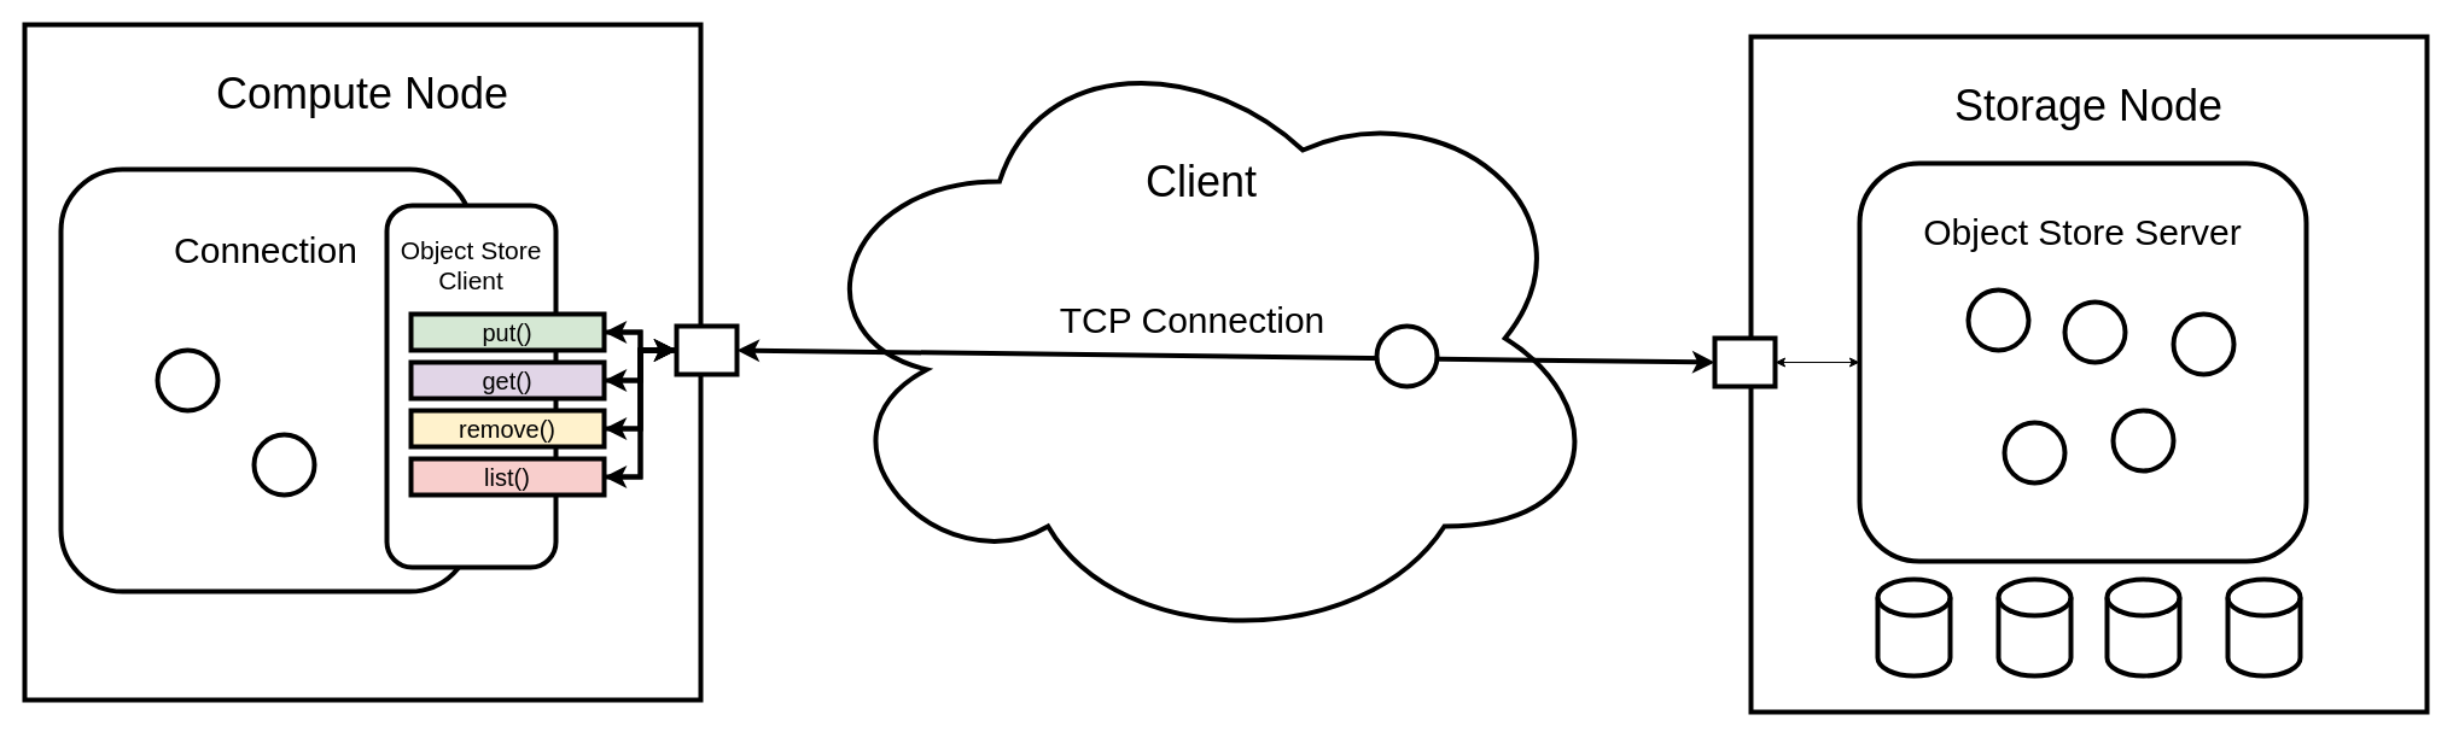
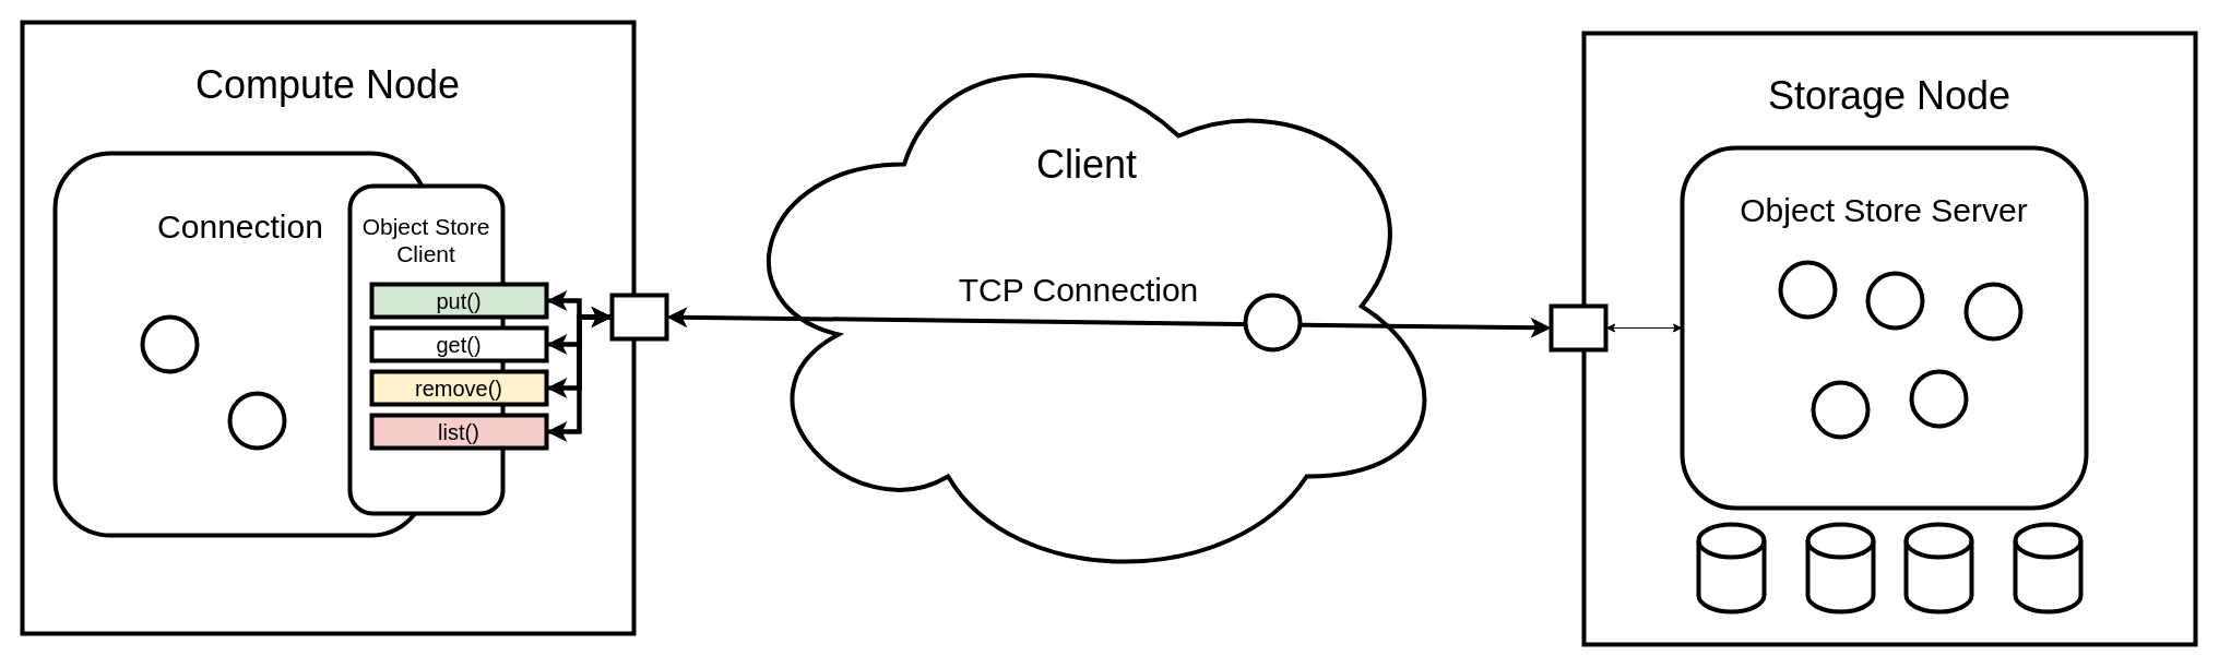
  <mxCell id="0" />
  <mxCell id="1" parent="0" />
  <mxCell id="2" value="&lt;font style=&quot;font-size: 36px&quot;&gt;Client&lt;br&gt;&lt;br&gt;&lt;br&gt;&lt;br&gt;&lt;br&gt;&lt;br&gt;&lt;br&gt;&lt;/font&gt;" style="ellipse;shape=cloud;whiteSpace=wrap;html=1;strokeWidth=4;" parent="1" vertex="1"><mxGeometry x="660" y="20" width="670" height="520" as="geometry" /></mxCell>
  <mxCell id="3" value="&lt;font&gt;&lt;font style=&quot;font-size: 36px&quot;&gt;Compute Node&lt;br&gt;&lt;br&gt;&lt;br&gt;&lt;br&gt;&lt;br&gt;&lt;br&gt;&lt;br&gt;&lt;br&gt;&lt;br&gt;&lt;br&gt;&lt;br&gt;&lt;/font&gt;&lt;br&gt;&lt;/font&gt;" style="rounded=0;whiteSpace=wrap;html=1;strokeWidth=4;" parent="1" vertex="1"><mxGeometry x="20" y="20" width="560" height="560" as="geometry" /></mxCell>
  <mxCell id="4" value="&lt;font style=&quot;font-size: 30px&quot;&gt;Connection&lt;br&gt;&lt;br&gt;&lt;br&gt;&lt;br&gt;&lt;br&gt;&lt;br&gt;&lt;br&gt;&lt;/font&gt;" style="rounded=1;whiteSpace=wrap;html=1;strokeWidth=4;" parent="1" vertex="1"><mxGeometry x="50" y="140" width="340" height="350" as="geometry" /></mxCell>
  <mxCell id="5" value="&lt;font style=&quot;font-size: 21px&quot;&gt;Object Store Client&lt;br&gt;&lt;br&gt;&lt;br&gt;&lt;br&gt;&lt;br&gt;&lt;br&gt;&lt;br&gt;&lt;br&gt;&lt;br&gt;&lt;/font&gt;" style="rounded=1;whiteSpace=wrap;html=1;strokeWidth=4;" parent="1" vertex="1"><mxGeometry x="320" y="170" width="140" height="300" as="geometry" /></mxCell>
  <mxCell id="6" style="edgeStyle=orthogonalEdgeStyle;rounded=0;orthogonalLoop=1;jettySize=auto;html=1;exitX=1;exitY=0.5;exitDx=0;exitDy=0;entryX=0;entryY=0.5;entryDx=0;entryDy=0;strokeWidth=4;" parent="1" source="7" target="27" edge="1"><mxGeometry relative="1" as="geometry" /></mxCell>
  <mxCell id="7" value="&lt;font style=&quot;font-size: 20px&quot;&gt;put()&lt;/font&gt;" style="rounded=0;whiteSpace=wrap;html=1;strokeWidth=4;fillColor=#d5e8d4;" parent="1" vertex="1"><mxGeometry x="340" y="260" width="160" height="30" as="geometry" /></mxCell>
  <mxCell id="8" style="edgeStyle=orthogonalEdgeStyle;rounded=0;orthogonalLoop=1;jettySize=auto;html=1;exitX=1;exitY=0.5;exitDx=0;exitDy=0;strokeWidth=4;" parent="1" source="9" edge="1"><mxGeometry relative="1" as="geometry"><mxPoint x="560" y="290" as="targetPoint" /><Array as="points"><mxPoint x="530" y="315" /><mxPoint x="530" y="290" /></Array></mxGeometry></mxCell>
- <mxCell id="9" value="&lt;font style=&quot;font-size: 20px&quot;&gt;get()&lt;/font&gt;" style="rounded=0;whiteSpace=wrap;html=1;strokeWidth=4;fillColor=#e1d5e7;" parent="1" vertex="1"><mxGeometry x="340" y="300" width="160" height="30" as="geometry" /></mxCell>
+ <mxCell id="9" value="&lt;font style=&quot;font-size: 20px&quot;&gt;get()&lt;/font&gt;" style="rounded=0;whiteSpace=wrap;html=1;strokeWidth=4;" parent="1" vertex="1"><mxGeometry x="340" y="300" width="160" height="30" as="geometry" /></mxCell>
  <mxCell id="10" style="edgeStyle=orthogonalEdgeStyle;rounded=0;orthogonalLoop=1;jettySize=auto;html=1;exitX=1;exitY=0.5;exitDx=0;exitDy=0;entryX=0;entryY=0.5;entryDx=0;entryDy=0;strokeWidth=4;" parent="1" source="11" target="27" edge="1"><mxGeometry relative="1" as="geometry" /></mxCell>
  <mxCell id="11" value="&lt;font style=&quot;font-size: 20px&quot;&gt;remove()&lt;/font&gt;" style="rounded=0;whiteSpace=wrap;html=1;strokeWidth=4;fillColor=#fff2cc;" parent="1" vertex="1"><mxGeometry x="340" y="340" width="160" height="30" as="geometry" /></mxCell>
  <mxCell id="12" style="edgeStyle=orthogonalEdgeStyle;rounded=0;orthogonalLoop=1;jettySize=auto;html=1;exitX=1;exitY=0.5;exitDx=0;exitDy=0;entryX=0;entryY=0.5;entryDx=0;entryDy=0;strokeWidth=4;" parent="1" source="13" target="27" edge="1"><mxGeometry relative="1" as="geometry" /></mxCell>
  <mxCell id="13" value="&lt;font style=&quot;font-size: 20px&quot;&gt;list()&lt;/font&gt;" style="rounded=0;whiteSpace=wrap;html=1;strokeWidth=4;fillColor=#f8cecc;" parent="1" vertex="1"><mxGeometry x="340" y="380" width="160" height="30" as="geometry" /></mxCell>
  <mxCell id="14" value="&lt;font&gt;&lt;font style=&quot;font-size: 36px&quot;&gt;Storage Node&lt;br&gt;&lt;br&gt;&lt;br&gt;&lt;br&gt;&lt;br&gt;&lt;br&gt;&lt;br&gt;&lt;br&gt;&lt;br&gt;&lt;br&gt;&lt;br&gt;&lt;/font&gt;&lt;br&gt;&lt;/font&gt;" style="rounded=0;whiteSpace=wrap;html=1;strokeWidth=4;" parent="1" vertex="1"><mxGeometry x="1450" y="30" width="560" height="560" as="geometry" /></mxCell>
  <mxCell id="15" value="&lt;font style=&quot;font-size: 30px&quot;&gt;Object Store Server&lt;br&gt;&lt;br&gt;&lt;br&gt;&lt;br&gt;&lt;br&gt;&lt;br&gt;&lt;br&gt;&lt;/font&gt;" style="rounded=1;whiteSpace=wrap;html=1;strokeWidth=4;" parent="1" vertex="1"><mxGeometry x="1540" y="135" width="370" height="330" as="geometry" /></mxCell>
  <mxCell id="16" value="" style="ellipse;whiteSpace=wrap;html=1;aspect=fixed;strokeWidth=4;" parent="1" vertex="1"><mxGeometry x="1750" y="340" width="50" height="50" as="geometry" /></mxCell>
  <mxCell id="17" value="" style="ellipse;whiteSpace=wrap;html=1;aspect=fixed;strokeWidth=4;" parent="1" vertex="1"><mxGeometry x="1710" y="250" width="50" height="50" as="geometry" /></mxCell>
  <mxCell id="18" value="" style="ellipse;whiteSpace=wrap;html=1;aspect=fixed;strokeWidth=4;" parent="1" vertex="1"><mxGeometry x="1800" y="260" width="50" height="50" as="geometry" /></mxCell>
  <mxCell id="19" value="" style="shape=cylinder3;whiteSpace=wrap;html=1;boundedLbl=1;backgroundOutline=1;size=15;strokeWidth=4;" parent="1" vertex="1"><mxGeometry x="1555" y="480" width="60" height="80" as="geometry" /></mxCell>
  <mxCell id="20" value="" style="shape=cylinder3;whiteSpace=wrap;html=1;boundedLbl=1;backgroundOutline=1;size=15;strokeWidth=4;" parent="1" vertex="1"><mxGeometry x="1745" y="480" width="60" height="80" as="geometry" /></mxCell>
  <mxCell id="21" value="" style="shape=cylinder3;whiteSpace=wrap;html=1;boundedLbl=1;backgroundOutline=1;size=15;strokeWidth=4;" parent="1" vertex="1"><mxGeometry x="1845" y="480" width="60" height="80" as="geometry" /></mxCell>
  <mxCell id="22" value="" style="shape=cylinder3;whiteSpace=wrap;html=1;boundedLbl=1;backgroundOutline=1;size=15;strokeWidth=4;" parent="1" vertex="1"><mxGeometry x="1655" y="480" width="60" height="80" as="geometry" /></mxCell>
  <mxCell id="23" style="edgeStyle=orthogonalEdgeStyle;rounded=0;orthogonalLoop=1;jettySize=auto;html=1;exitX=0;exitY=0.5;exitDx=0;exitDy=0;entryX=1;entryY=0.5;entryDx=0;entryDy=0;strokeWidth=4;" parent="1" source="27" target="9" edge="1"><mxGeometry relative="1" as="geometry" /></mxCell>
  <mxCell id="24" style="edgeStyle=orthogonalEdgeStyle;rounded=0;orthogonalLoop=1;jettySize=auto;html=1;exitX=0;exitY=0.5;exitDx=0;exitDy=0;entryX=1;entryY=0.5;entryDx=0;entryDy=0;strokeWidth=4;" parent="1" source="27" target="7" edge="1"><mxGeometry relative="1" as="geometry" /></mxCell>
  <mxCell id="25" style="edgeStyle=orthogonalEdgeStyle;rounded=0;orthogonalLoop=1;jettySize=auto;html=1;exitX=0;exitY=0.5;exitDx=0;exitDy=0;entryX=1;entryY=0.5;entryDx=0;entryDy=0;strokeWidth=4;" parent="1" source="27" target="13" edge="1"><mxGeometry relative="1" as="geometry" /></mxCell>
  <mxCell id="26" style="edgeStyle=orthogonalEdgeStyle;rounded=0;orthogonalLoop=1;jettySize=auto;html=1;exitX=0;exitY=0.5;exitDx=0;exitDy=0;entryX=1;entryY=0.5;entryDx=0;entryDy=0;strokeWidth=4;" parent="1" source="27" target="11" edge="1"><mxGeometry relative="1" as="geometry" /></mxCell>
  <mxCell id="27" value="" style="rounded=0;whiteSpace=wrap;html=1;strokeWidth=4;" parent="1" vertex="1"><mxGeometry x="560" y="270" width="50" height="40" as="geometry" /></mxCell>
  <mxCell id="28" value="" style="rounded=0;whiteSpace=wrap;html=1;strokeWidth=4;" parent="1" vertex="1"><mxGeometry x="1420" y="280" width="50" height="40" as="geometry" /></mxCell>
  <mxCell id="29" value="" style="endArrow=classic;startArrow=classic;html=1;exitX=1;exitY=0.5;exitDx=0;exitDy=0;entryX=0;entryY=0.5;entryDx=0;entryDy=0;" parent="1" source="28" target="15" edge="1"><mxGeometry width="50" height="50" relative="1" as="geometry"><mxPoint x="1490" y="352.5" as="sourcePoint" /><mxPoint x="1540" y="302.5" as="targetPoint" /></mxGeometry></mxCell>
  <mxCell id="30" value="" style="ellipse;whiteSpace=wrap;html=1;aspect=fixed;strokeWidth=4;" parent="1" vertex="1"><mxGeometry x="130" y="290" width="50" height="50" as="geometry" /></mxCell>
  <mxCell id="31" value="" style="ellipse;whiteSpace=wrap;html=1;aspect=fixed;strokeWidth=4;" parent="1" vertex="1"><mxGeometry x="210" y="360" width="50" height="50" as="geometry" /></mxCell>
  <mxCell id="32" value="" style="ellipse;whiteSpace=wrap;html=1;aspect=fixed;strokeWidth=4;" parent="1" vertex="1"><mxGeometry x="1660" y="350" width="50" height="50" as="geometry" /></mxCell>
  <mxCell id="33" value="" style="endArrow=classic;startArrow=classic;html=1;exitX=1;exitY=0.5;exitDx=0;exitDy=0;entryX=0;entryY=0.5;entryDx=0;entryDy=0;strokeWidth=4;" parent="1" source="27" target="28" edge="1"><mxGeometry width="50" height="50" relative="1" as="geometry"><mxPoint x="610" y="290" as="sourcePoint" /><mxPoint x="1420" y="300" as="targetPoint" /></mxGeometry></mxCell>
  <mxCell id="34" value="&lt;font style=&quot;font-size: 30px&quot;&gt;TCP Connection&lt;/font&gt;" style="edgeLabel;html=1;align=center;verticalAlign=middle;resizable=0;points=[];" parent="33" vertex="1" connectable="0"><mxGeometry x="-0.103" relative="1" as="geometry"><mxPoint x="13.33" y="-29.49" as="offset" /></mxGeometry></mxCell>
  <mxCell id="35" value="" style="ellipse;whiteSpace=wrap;html=1;aspect=fixed;strokeWidth=4;" parent="1" vertex="1"><mxGeometry x="1140" y="270" width="50" height="50" as="geometry" /></mxCell>
  <mxCell id="36" value="" style="ellipse;whiteSpace=wrap;html=1;aspect=fixed;strokeWidth=4;" parent="1" vertex="1"><mxGeometry x="1630" y="240" width="50" height="50" as="geometry" /></mxCell>
